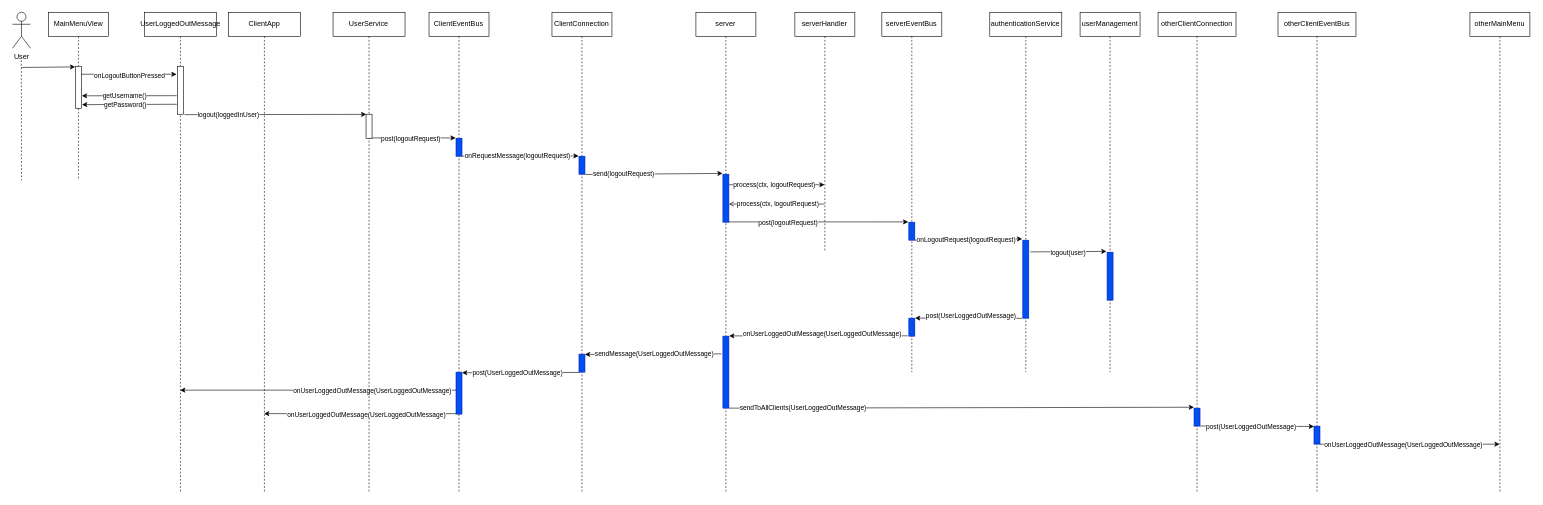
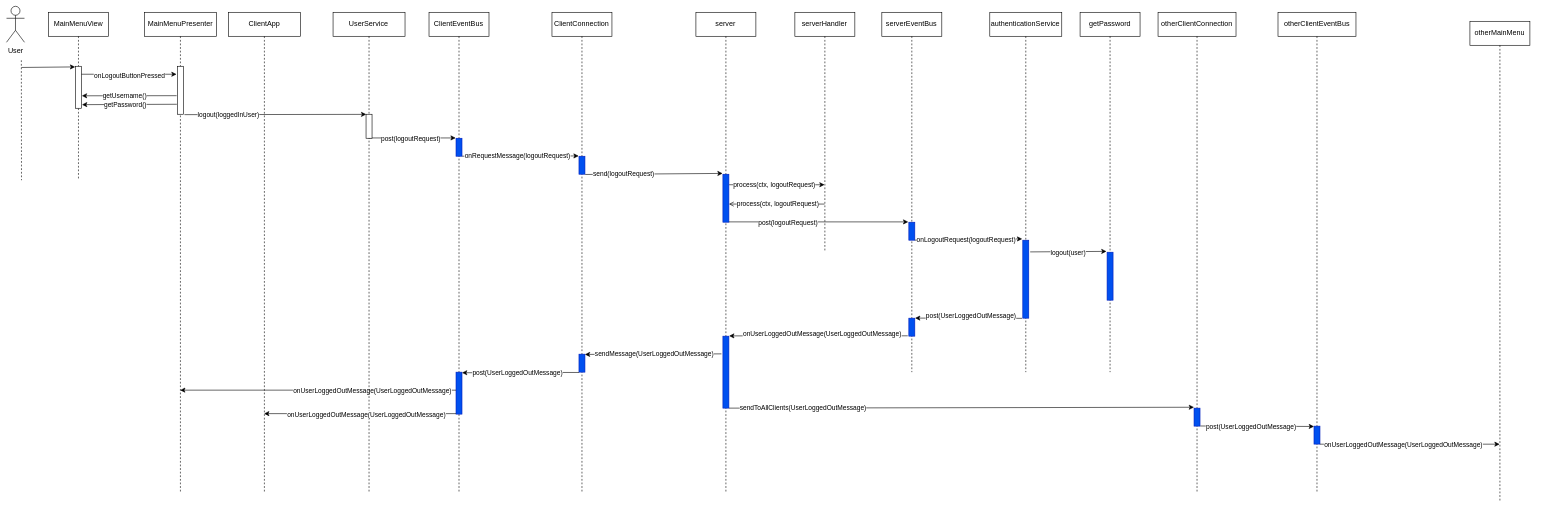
  <mxCell id="0" />
  <mxCell id="1" parent="0" />
- <mxCell id="2" value="UserLoggedOutMessage" style="shape=umlLifeline;perimeter=lifelinePerimeter;whiteSpace=wrap;html=1;container=1;collapsible=0;recursiveResize=0;outlineConnect=0;rounded=0;" parent="1" vertex="1"><mxGeometry x="240" y="20" width="120" height="800" as="geometry" /></mxCell>
+ <mxCell id="2" value="MainMenuPresenter" style="shape=umlLifeline;perimeter=lifelinePerimeter;whiteSpace=wrap;html=1;container=1;collapsible=0;recursiveResize=0;outlineConnect=0;rounded=0;" parent="1" vertex="1"><mxGeometry x="240" y="20" width="120" height="800" as="geometry" /></mxCell>
  <mxCell id="3" value="" style="html=1;points=[];perimeter=orthogonalPerimeter;rounded=0;" parent="2" vertex="1"><mxGeometry x="55" y="90" width="10" height="80" as="geometry" /></mxCell>
  <mxCell id="4" value="MainMenuView" style="shape=umlLifeline;perimeter=lifelinePerimeter;whiteSpace=wrap;html=1;container=1;collapsible=0;recursiveResize=0;outlineConnect=0;rounded=0;" parent="1" vertex="1"><mxGeometry x="80" y="20" width="100" height="280" as="geometry" /></mxCell>
  <mxCell id="5" value="" style="html=1;points=[];perimeter=orthogonalPerimeter;rounded=0;" parent="4" vertex="1"><mxGeometry x="45" y="90" width="10" height="70" as="geometry" /></mxCell>
  <mxCell id="6" value="ClientConnection" style="shape=umlLifeline;perimeter=lifelinePerimeter;whiteSpace=wrap;html=1;container=1;collapsible=0;recursiveResize=0;outlineConnect=0;rounded=0;" parent="1" vertex="1"><mxGeometry x="919.47" y="20" width="100" height="800" as="geometry" /></mxCell>
  <mxCell id="7" value="" style="html=1;points=[];perimeter=orthogonalPerimeter;fillColor=#0050ef;fontColor=#ffffff;strokeColor=#001DBC;rounded=0;" parent="6" vertex="1"><mxGeometry x="45" y="240" width="10" height="30" as="geometry" /></mxCell>
  <mxCell id="8" value="" style="html=1;points=[];perimeter=orthogonalPerimeter;fillColor=#0050ef;fontColor=#ffffff;strokeColor=#001DBC;rounded=0;" parent="6" vertex="1"><mxGeometry x="45" y="570" width="10" height="30" as="geometry" /></mxCell>
  <mxCell id="9" value="ClientEventBus" style="shape=umlLifeline;perimeter=lifelinePerimeter;whiteSpace=wrap;html=1;container=1;collapsible=0;recursiveResize=0;outlineConnect=0;rounded=0;" parent="1" vertex="1"><mxGeometry x="714.47" y="20" width="100" height="800" as="geometry" /></mxCell>
  <mxCell id="10" value="" style="html=1;points=[];perimeter=orthogonalPerimeter;fillColor=#0050ef;fontColor=#ffffff;strokeColor=#001DBC;rounded=0;" parent="9" vertex="1"><mxGeometry x="45" y="210" width="10" height="30" as="geometry" /></mxCell>
  <mxCell id="11" value="" style="html=1;points=[];perimeter=orthogonalPerimeter;fillColor=#0050ef;fontColor=#ffffff;strokeColor=#001DBC;rounded=0;" parent="9" vertex="1"><mxGeometry x="45" y="600" width="10" height="70" as="geometry" /></mxCell>
  <mxCell id="12" style="edgeStyle=none;html=1;endArrow=classic;endFill=1;exitX=0.03;exitY=1.018;exitDx=0;exitDy=0;exitPerimeter=0;rounded=0;" parent="9" source="8" edge="1"><mxGeometry relative="1" as="geometry"><mxPoint x="255" y="601" as="sourcePoint" /><mxPoint x="55" y="601" as="targetPoint" /><Array as="points"><mxPoint x="180.05" y="600.48" /></Array></mxGeometry></mxCell>
  <mxCell id="13" value="post(UserLoggedOutMessage)" style="edgeLabel;html=1;align=center;verticalAlign=middle;resizable=0;points=[];rounded=0;" parent="12" vertex="1" connectable="0"><mxGeometry x="-0.387" y="-2" relative="1" as="geometry"><mxPoint x="-43" y="2" as="offset" /></mxGeometry></mxCell>
  <mxCell id="14" style="edgeStyle=none;html=1;endArrow=classic;endFill=1;exitX=0.03;exitY=1.018;exitDx=0;exitDy=0;exitPerimeter=0;rounded=0;" parent="9" target="2" edge="1"><mxGeometry relative="1" as="geometry"><mxPoint x="45.0" y="630.06" as="sourcePoint" /><mxPoint x="-75" y="631" as="targetPoint" /><Array as="points"><mxPoint x="-25.25" y="630" /></Array></mxGeometry></mxCell>
  <mxCell id="15" value="onUserLoggedOutMessage(UserLoggedOutMessage)" style="edgeLabel;html=1;align=center;verticalAlign=middle;resizable=0;points=[];rounded=0;" parent="14" vertex="1" connectable="0"><mxGeometry x="-0.387" y="-2" relative="1" as="geometry"><mxPoint x="1" y="2" as="offset" /></mxGeometry></mxCell>
  <mxCell id="16" value="serverHandler" style="shape=umlLifeline;perimeter=lifelinePerimeter;whiteSpace=wrap;html=1;container=1;collapsible=0;recursiveResize=0;outlineConnect=0;rounded=0;" parent="1" vertex="1"><mxGeometry x="1324.47" y="20" width="100" height="400" as="geometry" /></mxCell>
  <mxCell id="17" style="edgeStyle=none;html=1;endArrow=open;endFill=0;rounded=0;" parent="16" source="16" edge="1"><mxGeometry relative="1" as="geometry"><mxPoint x="45" y="320" as="sourcePoint" /><mxPoint x="-109.996" y="319.76" as="targetPoint" /></mxGeometry></mxCell>
  <mxCell id="18" value="process(ctx, logoutRequest)" style="edgeLabel;html=1;align=center;verticalAlign=middle;resizable=0;points=[];rounded=0;" parent="17" vertex="1" connectable="0"><mxGeometry x="-0.387" y="-2" relative="1" as="geometry"><mxPoint x="-29" y="2" as="offset" /></mxGeometry></mxCell>
  <mxCell id="19" value="server" style="shape=umlLifeline;perimeter=lifelinePerimeter;whiteSpace=wrap;html=1;container=1;collapsible=0;recursiveResize=0;outlineConnect=0;rounded=0;" parent="1" vertex="1"><mxGeometry x="1159.47" y="20" width="100" height="800" as="geometry" /></mxCell>
  <mxCell id="20" value="" style="html=1;points=[];perimeter=orthogonalPerimeter;fillColor=#0050ef;fontColor=#ffffff;strokeColor=#001DBC;rounded=0;" parent="19" vertex="1"><mxGeometry x="45" y="270" width="10" height="80" as="geometry" /></mxCell>
  <mxCell id="21" value="" style="html=1;points=[];perimeter=orthogonalPerimeter;fillColor=#0050ef;fontColor=#ffffff;strokeColor=#001DBC;rounded=0;" parent="19" vertex="1"><mxGeometry x="45" y="540" width="10" height="120" as="geometry" /></mxCell>
  <mxCell id="22" value="&lt;span&gt;authenticationService&lt;/span&gt;" style="shape=umlLifeline;perimeter=lifelinePerimeter;whiteSpace=wrap;html=1;container=1;collapsible=0;recursiveResize=0;outlineConnect=0;rounded=0;" parent="1" vertex="1"><mxGeometry x="1649.47" y="20" width="120" height="600" as="geometry" /></mxCell>
  <mxCell id="23" value="" style="html=1;points=[];perimeter=orthogonalPerimeter;fillColor=#0050ef;fontColor=#ffffff;strokeColor=#001DBC;rounded=0;" parent="22" vertex="1"><mxGeometry x="55" y="380" width="10" height="130" as="geometry" /></mxCell>
  <mxCell id="24" value="serverEventBus" style="shape=umlLifeline;perimeter=lifelinePerimeter;whiteSpace=wrap;html=1;container=1;collapsible=0;recursiveResize=0;outlineConnect=0;rounded=0;" parent="1" vertex="1"><mxGeometry x="1469.47" y="20" width="100" height="600" as="geometry" /></mxCell>
  <mxCell id="25" value="" style="html=1;points=[];perimeter=orthogonalPerimeter;fillColor=#0050ef;fontColor=#ffffff;strokeColor=#001DBC;rounded=0;" parent="24" vertex="1"><mxGeometry x="45" y="350" width="10" height="30" as="geometry" /></mxCell>
  <mxCell id="26" value="" style="html=1;points=[];perimeter=orthogonalPerimeter;fillColor=#0050ef;fontColor=#ffffff;strokeColor=#001DBC;rounded=0;" parent="24" vertex="1"><mxGeometry x="45" y="510" width="10" height="30" as="geometry" /></mxCell>
  <mxCell id="27" value="" style="edgeStyle=none;html=1;dashed=1;endArrow=none;endFill=0;rounded=0;" parent="1" edge="1"><mxGeometry relative="1" as="geometry"><mxPoint x="34.76" y="100" as="sourcePoint" /><mxPoint x="35" y="300" as="targetPoint" /></mxGeometry></mxCell>
  <mxCell id="28" style="edgeStyle=none;html=1;endArrow=classic;endFill=1;entryX=-0.052;entryY=0.015;entryDx=0;entryDy=0;entryPerimeter=0;rounded=0;" parent="1" target="5" edge="1"><mxGeometry relative="1" as="geometry"><mxPoint x="35" y="112" as="sourcePoint" /></mxGeometry></mxCell>
- <mxCell id="29" value="User" style="shape=umlActor;verticalLabelPosition=bottom;verticalAlign=top;html=1;rounded=0;" parent="1" vertex="1"><mxGeometry x="20" y="20" width="30" height="60" as="geometry" /></mxCell>
+ <mxCell id="29" value="User" style="shape=umlActor;verticalLabelPosition=bottom;verticalAlign=top;html=1;rounded=0;" parent="1" vertex="1"><mxGeometry x="10" y="10" width="30" height="60" as="geometry" /></mxCell>
  <mxCell id="30" value="otherClientConnection" style="shape=umlLifeline;perimeter=lifelinePerimeter;whiteSpace=wrap;html=1;container=1;collapsible=0;recursiveResize=0;outlineConnect=0;rounded=0;" parent="1" vertex="1"><mxGeometry x="1930" y="20" width="130" height="800" as="geometry" /></mxCell>
  <mxCell id="31" value="" style="html=1;points=[];perimeter=orthogonalPerimeter;fillColor=#0050ef;fontColor=#ffffff;strokeColor=#001DBC;rounded=0;" parent="30" vertex="1"><mxGeometry x="60" y="660" width="10" height="30" as="geometry" /></mxCell>
  <mxCell id="32" value="otherClientEventBus" style="shape=umlLifeline;perimeter=lifelinePerimeter;whiteSpace=wrap;html=1;container=1;collapsible=0;recursiveResize=0;outlineConnect=0;rounded=0;" parent="1" vertex="1"><mxGeometry x="2130" y="20" width="130" height="800" as="geometry" /></mxCell>
  <mxCell id="33" value="" style="html=1;points=[];perimeter=orthogonalPerimeter;fillColor=#0050ef;fontColor=#ffffff;strokeColor=#001DBC;rounded=0;" parent="32" vertex="1"><mxGeometry x="60" y="690" width="10" height="30" as="geometry" /></mxCell>
- <mxCell id="34" value="otherMainMenu" style="shape=umlLifeline;perimeter=lifelinePerimeter;whiteSpace=wrap;html=1;container=1;collapsible=0;recursiveResize=0;outlineConnect=0;rounded=0;" parent="1" vertex="1"><mxGeometry x="2450" y="20" width="100" height="800" as="geometry" /></mxCell>
+ <mxCell id="34" value="otherMainMenu" style="shape=umlLifeline;perimeter=lifelinePerimeter;whiteSpace=wrap;html=1;container=1;collapsible=0;recursiveResize=0;outlineConnect=0;rounded=0;" parent="1" vertex="1"><mxGeometry x="2450" y="35" width="100" height="800" as="geometry" /></mxCell>
  <mxCell id="35" style="edgeStyle=none;html=1;endArrow=classic;endFill=1;entryX=-0.148;entryY=0.166;entryDx=0;entryDy=0;entryPerimeter=0;rounded=0;" parent="1" source="5" target="3" edge="1"><mxGeometry relative="1" as="geometry"><mxPoint x="130" y="130" as="sourcePoint" /><mxPoint x="290" y="130" as="targetPoint" /></mxGeometry></mxCell>
  <mxCell id="36" value="onLogoutButtonPressed" style="edgeLabel;html=1;align=center;verticalAlign=middle;resizable=0;points=[];rounded=0;" parent="35" vertex="1" connectable="0"><mxGeometry x="-0.387" y="-2" relative="1" as="geometry"><mxPoint x="30" as="offset" /></mxGeometry></mxCell>
  <mxCell id="37" style="edgeStyle=none;html=1;endArrow=classic;endFill=1;entryX=1.067;entryY=0.703;entryDx=0;entryDy=0;entryPerimeter=0;rounded=0;exitX=-0.133;exitY=0.613;exitDx=0;exitDy=0;exitPerimeter=0;" parent="1" source="3" target="5" edge="1"><mxGeometry relative="1" as="geometry"><mxPoint x="290" y="159" as="sourcePoint" /><mxPoint x="269.48" y="220" as="targetPoint" /></mxGeometry></mxCell>
  <mxCell id="38" value="getUsername()" style="edgeLabel;html=1;align=center;verticalAlign=middle;resizable=0;points=[];rounded=0;" parent="37" vertex="1" connectable="0"><mxGeometry x="0.105" relative="1" as="geometry"><mxPoint as="offset" /></mxGeometry></mxCell>
  <mxCell id="39" style="edgeStyle=none;html=1;endArrow=classic;endFill=1;entryX=1.09;entryY=0.914;entryDx=0;entryDy=0;entryPerimeter=0;rounded=0;exitX=-0.1;exitY=0.792;exitDx=0;exitDy=0;exitPerimeter=0;" parent="1" source="3" target="5" edge="1"><mxGeometry relative="1" as="geometry"><mxPoint x="300" y="174" as="sourcePoint" /><mxPoint x="140" y="200" as="targetPoint" /><Array as="points" /></mxGeometry></mxCell>
  <mxCell id="40" value="getPassword()" style="edgeLabel;html=1;align=center;verticalAlign=middle;resizable=0;points=[];rounded=0;" parent="39" vertex="1" connectable="0"><mxGeometry x="0.105" relative="1" as="geometry"><mxPoint as="offset" /></mxGeometry></mxCell>
  <mxCell id="41" style="edgeStyle=none;html=1;endArrow=classic;endFill=1;entryX=-0.052;entryY=-0.017;entryDx=0;entryDy=0;entryPerimeter=0;exitX=1.019;exitY=0.998;exitDx=0;exitDy=0;exitPerimeter=0;rounded=0;" parent="1" source="10" target="7" edge="1"><mxGeometry relative="1" as="geometry"><mxPoint x="769.47" y="260.03" as="sourcePoint" /><mxPoint x="509.47" y="260.51" as="targetPoint" /></mxGeometry></mxCell>
  <mxCell id="42" value="onRequestMessage(logoutRequest)" style="edgeLabel;html=1;align=center;verticalAlign=middle;resizable=0;points=[];rounded=0;" parent="41" vertex="1" connectable="0"><mxGeometry x="-0.387" y="-2" relative="1" as="geometry"><mxPoint x="32" y="-2" as="offset" /></mxGeometry></mxCell>
  <mxCell id="43" style="edgeStyle=none;html=1;endArrow=classic;endFill=1;entryX=-0.052;entryY=-0.017;entryDx=0;entryDy=0;entryPerimeter=0;exitX=1.043;exitY=1.014;exitDx=0;exitDy=0;exitPerimeter=0;rounded=0;" parent="1" source="7" target="20" edge="1"><mxGeometry relative="1" as="geometry"><mxPoint x="929.47" y="280.45" as="sourcePoint" /><mxPoint x="661.95" y="281.02" as="targetPoint" /></mxGeometry></mxCell>
  <mxCell id="44" value="send(logoutRequest)" style="edgeLabel;html=1;align=center;verticalAlign=middle;resizable=0;points=[];rounded=0;" parent="43" vertex="1" connectable="0"><mxGeometry x="-0.387" y="-2" relative="1" as="geometry"><mxPoint x="-6" y="-2" as="offset" /></mxGeometry></mxCell>
  <mxCell id="45" style="edgeStyle=none;html=1;endArrow=classic;endFill=1;exitX=1.043;exitY=0.219;exitDx=0;exitDy=0;exitPerimeter=0;rounded=0;" parent="1" source="20" target="16" edge="1"><mxGeometry relative="1" as="geometry"><mxPoint x="1219.47" y="320.93" as="sourcePoint" /><mxPoint x="1368.95" y="319.49" as="targetPoint" /></mxGeometry></mxCell>
  <mxCell id="46" value="process(ctx, logoutRequest)" style="edgeLabel;html=1;align=center;verticalAlign=middle;resizable=0;points=[];rounded=0;" parent="45" vertex="1" connectable="0"><mxGeometry x="-0.387" y="-2" relative="1" as="geometry"><mxPoint x="26" y="-2" as="offset" /></mxGeometry></mxCell>
  <mxCell id="47" style="edgeStyle=none;html=1;endArrow=classic;endFill=1;exitX=0.995;exitY=0.993;exitDx=0;exitDy=0;exitPerimeter=0;entryX=-0.1;entryY=-0.017;entryDx=0;entryDy=0;entryPerimeter=0;rounded=0;" parent="1" source="20" target="25" edge="1"><mxGeometry relative="1" as="geometry"><mxPoint x="1214.47" y="372.12" as="sourcePoint" /><mxPoint x="1499.47" y="369" as="targetPoint" /></mxGeometry></mxCell>
  <mxCell id="48" value="post(logoutRequest)" style="edgeLabel;html=1;align=center;verticalAlign=middle;resizable=0;points=[];rounded=0;" parent="47" vertex="1" connectable="0"><mxGeometry x="-0.387" y="-2" relative="1" as="geometry"><mxPoint x="6" y="-1" as="offset" /></mxGeometry></mxCell>
  <mxCell id="49" style="edgeStyle=none;html=1;endArrow=classic;endFill=1;exitX=0.995;exitY=0.998;exitDx=0;exitDy=0;exitPerimeter=0;entryX=-0.1;entryY=-0.017;entryDx=0;entryDy=0;entryPerimeter=0;rounded=0;" parent="1" source="25" target="23" edge="1"><mxGeometry relative="1" as="geometry"><mxPoint x="1319.47" y="450" as="sourcePoint" /><mxPoint x="1604.52" y="449.56" as="targetPoint" /></mxGeometry></mxCell>
  <mxCell id="50" value="onLogoutRequest(logoutRequest)" style="edgeLabel;html=1;align=center;verticalAlign=middle;resizable=0;points=[];rounded=0;" parent="49" vertex="1" connectable="0"><mxGeometry x="-0.387" y="-2" relative="1" as="geometry"><mxPoint x="30" y="-2" as="offset" /></mxGeometry></mxCell>
- <mxCell id="51" value="userManagement" style="shape=umlLifeline;perimeter=lifelinePerimeter;whiteSpace=wrap;html=1;container=1;collapsible=0;recursiveResize=0;outlineConnect=0;rounded=0;" parent="1" vertex="1"><mxGeometry x="1800" y="20" width="100" height="600" as="geometry" /></mxCell>
+ <mxCell id="51" value="getPassword" style="shape=umlLifeline;perimeter=lifelinePerimeter;whiteSpace=wrap;html=1;container=1;collapsible=0;recursiveResize=0;outlineConnect=0;rounded=0;" parent="1" vertex="1"><mxGeometry x="1800" y="20" width="100" height="600" as="geometry" /></mxCell>
  <mxCell id="52" value="" style="html=1;points=[];perimeter=orthogonalPerimeter;fillColor=#0050ef;fontColor=#ffffff;strokeColor=#001DBC;rounded=0;" parent="51" vertex="1"><mxGeometry x="45" y="400" width="10" height="80" as="geometry" /></mxCell>
  <mxCell id="53" style="edgeStyle=none;html=1;endArrow=classic;endFill=1;entryX=-0.1;entryY=-0.017;entryDx=0;entryDy=0;entryPerimeter=0;exitX=1.233;exitY=0.15;exitDx=0;exitDy=0;exitPerimeter=0;rounded=0;" parent="1" source="23" target="52" edge="1"><mxGeometry relative="1" as="geometry"><mxPoint x="1699.47" y="419" as="sourcePoint" /><mxPoint x="1799.57" y="470.92" as="targetPoint" /></mxGeometry></mxCell>
  <mxCell id="54" value="logout(user)" style="edgeLabel;html=1;align=center;verticalAlign=middle;resizable=0;points=[];rounded=0;" parent="53" vertex="1" connectable="0"><mxGeometry x="-0.387" y="-2" relative="1" as="geometry"><mxPoint x="24" y="-1" as="offset" /></mxGeometry></mxCell>
  <mxCell id="55" style="edgeStyle=none;html=1;endArrow=classic;endFill=1;entryX=1.042;entryY=-0.004;entryDx=0;entryDy=0;entryPerimeter=0;exitX=-0.112;exitY=1.002;exitDx=0;exitDy=0;exitPerimeter=0;rounded=0;" parent="1" source="23" target="26" edge="1"><mxGeometry relative="1" as="geometry"><mxPoint x="1652.73" y="520.42" as="sourcePoint" /><mxPoint x="1494.47" y="520" as="targetPoint" /></mxGeometry></mxCell>
  <mxCell id="56" value="post(UserLoggedOutMessage)" style="edgeLabel;html=1;align=center;verticalAlign=middle;resizable=0;points=[];rounded=0;" parent="55" vertex="1" connectable="0"><mxGeometry x="-0.387" y="-2" relative="1" as="geometry"><mxPoint x="-31" y="-2" as="offset" /></mxGeometry></mxCell>
  <mxCell id="57" style="edgeStyle=none;html=1;endArrow=classic;endFill=1;entryX=1.042;entryY=-0.004;entryDx=0;entryDy=0;entryPerimeter=0;exitX=-0.18;exitY=0.98;exitDx=0;exitDy=0;exitPerimeter=0;rounded=0;" parent="1" source="26" target="21" edge="1"><mxGeometry relative="1" as="geometry"><mxPoint x="1403.35" y="560.26" as="sourcePoint" /><mxPoint x="1204.47" y="550" as="targetPoint" /></mxGeometry></mxCell>
  <mxCell id="58" value="onUserLoggedOutMessage(UserLoggedOutMessage)" style="edgeLabel;html=1;align=center;verticalAlign=middle;resizable=0;points=[];rounded=0;" parent="57" vertex="1" connectable="0"><mxGeometry x="-0.387" y="-2" relative="1" as="geometry"><mxPoint x="-52" y="-2" as="offset" /></mxGeometry></mxCell>
  <mxCell id="59" style="edgeStyle=none;html=1;endArrow=classic;endFill=1;entryX=0.995;entryY=0.014;entryDx=0;entryDy=0;entryPerimeter=0;exitX=-0.243;exitY=0.246;exitDx=0;exitDy=0;exitPerimeter=0;rounded=0;" parent="1" source="21" target="8" edge="1"><mxGeometry relative="1" as="geometry"><mxPoint x="1094.47" y="580" as="sourcePoint" /><mxPoint x="934.974" y="580" as="targetPoint" /><Array as="points" /></mxGeometry></mxCell>
  <mxCell id="60" value="sendMessage(UserLoggedOutMessage)" style="edgeLabel;html=1;align=center;verticalAlign=middle;resizable=0;points=[];rounded=0;" parent="59" vertex="1" connectable="0"><mxGeometry x="-0.387" y="-2" relative="1" as="geometry"><mxPoint x="-43" y="2" as="offset" /></mxGeometry></mxCell>
  <mxCell id="61" style="edgeStyle=none;html=1;endArrow=classic;endFill=1;entryX=-0.052;entryY=-0.017;entryDx=0;entryDy=0;entryPerimeter=0;rounded=0;" parent="1" source="69" target="10" edge="1"><mxGeometry relative="1" as="geometry"><mxPoint x="634.18" y="229.52" as="sourcePoint" /><mxPoint x="749.18" y="240" as="targetPoint" /></mxGeometry></mxCell>
  <mxCell id="62" value="post(logoutRequest)" style="edgeLabel;html=1;align=center;verticalAlign=middle;resizable=0;points=[];rounded=0;" parent="61" vertex="1" connectable="0"><mxGeometry x="-0.387" y="-2" relative="1" as="geometry"><mxPoint x="26" y="-1" as="offset" /></mxGeometry></mxCell>
  <mxCell id="63" style="edgeStyle=none;html=1;endArrow=classic;endFill=1;exitX=1.019;exitY=1;exitDx=0;exitDy=0;exitPerimeter=0;entryX=-0.005;entryY=-0.049;entryDx=0;entryDy=0;entryPerimeter=0;rounded=0;" parent="1" source="21" target="31" edge="1"><mxGeometry relative="1" as="geometry"><mxPoint x="1234.47" y="700" as="sourcePoint" /><mxPoint x="1533.52" y="700.05" as="targetPoint" /></mxGeometry></mxCell>
  <mxCell id="64" value="sendToAllClients(UserLoggedOutMessage)" style="edgeLabel;html=1;align=center;verticalAlign=middle;resizable=0;points=[];rounded=0;" parent="63" vertex="1" connectable="0"><mxGeometry x="-0.387" y="-2" relative="1" as="geometry"><mxPoint x="-115" y="-2" as="offset" /></mxGeometry></mxCell>
  <mxCell id="65" style="edgeStyle=none;html=1;endArrow=classic;endFill=1;entryX=0;entryY=0.019;entryDx=0;entryDy=0;entryPerimeter=0;exitX=1.053;exitY=0.992;exitDx=0;exitDy=0;exitPerimeter=0;rounded=0;" parent="1" source="31" target="33" edge="1"><mxGeometry relative="1" as="geometry"><mxPoint x="2245" y="709.43" as="sourcePoint" /><mxPoint x="2389.5" y="709.43" as="targetPoint" /></mxGeometry></mxCell>
  <mxCell id="66" value="post(UserLoggedOutMessage)" style="edgeLabel;html=1;align=center;verticalAlign=middle;resizable=0;points=[];rounded=0;" parent="65" vertex="1" connectable="0"><mxGeometry x="-0.387" y="-2" relative="1" as="geometry"><mxPoint x="26" y="-2" as="offset" /></mxGeometry></mxCell>
  <mxCell id="67" style="edgeStyle=none;html=1;endArrow=classic;endFill=1;exitX=0.977;exitY=1.003;exitDx=0;exitDy=0;exitPerimeter=0;rounded=0;" parent="1" source="33" target="34" edge="1"><mxGeometry relative="1" as="geometry"><mxPoint x="2380" y="740" as="sourcePoint" /><mxPoint x="2634.95" y="740.33" as="targetPoint" /></mxGeometry></mxCell>
  <mxCell id="68" value="onUserLoggedOutMessage(UserLoggedOutMessage)" style="edgeLabel;html=1;align=center;verticalAlign=middle;resizable=0;points=[];rounded=0;" parent="67" vertex="1" connectable="0"><mxGeometry x="-0.387" y="-2" relative="1" as="geometry"><mxPoint x="47" y="-2" as="offset" /></mxGeometry></mxCell>
  <mxCell id="69" value="UserService" style="shape=umlLifeline;perimeter=lifelinePerimeter;whiteSpace=wrap;html=1;container=1;collapsible=0;recursiveResize=0;outlineConnect=0;rounded=0;" parent="1" vertex="1"><mxGeometry x="554.47" y="20" width="120" height="800" as="geometry" /></mxCell>
  <mxCell id="70" value="" style="html=1;points=[];perimeter=orthogonalPerimeter;rounded=0;" parent="69" vertex="1"><mxGeometry x="55" y="170" width="10" height="40" as="geometry" /></mxCell>
  <mxCell id="71" style="edgeStyle=none;html=1;endArrow=classic;endFill=1;entryX=0.029;entryY=0.005;entryDx=0;entryDy=0;entryPerimeter=0;rounded=0;exitX=1.167;exitY=1.008;exitDx=0;exitDy=0;exitPerimeter=0;" parent="1" source="3" target="70" edge="1"><mxGeometry relative="1" as="geometry"><mxPoint x="304.999" y="230" as="sourcePoint" /><mxPoint x="449.55" y="230" as="targetPoint" /></mxGeometry></mxCell>
  <mxCell id="72" value="logout(loggedInUser)" style="edgeLabel;html=1;align=center;verticalAlign=middle;resizable=0;points=[];rounded=0;" parent="71" vertex="1" connectable="0"><mxGeometry x="-0.387" y="-2" relative="1" as="geometry"><mxPoint x="-20" y="-2" as="offset" /></mxGeometry></mxCell>
  <mxCell id="73" value="ClientApp" style="shape=umlLifeline;perimeter=lifelinePerimeter;whiteSpace=wrap;html=1;container=1;collapsible=0;recursiveResize=0;outlineConnect=0;rounded=0;" parent="1" vertex="1"><mxGeometry x="380" y="20" width="120" height="800" as="geometry" /></mxCell>
  <mxCell id="74" style="edgeStyle=none;html=1;endArrow=classic;endFill=1;rounded=0;" parent="1" source="11" target="73" edge="1"><mxGeometry relative="1" as="geometry"><mxPoint x="759.47" y="689.23" as="sourcePoint" /><mxPoint x="455.6" y="689.65" as="targetPoint" /><Array as="points"><mxPoint x="689.22" y="689.17" /></Array></mxGeometry></mxCell>
  <mxCell id="75" value="onUserLoggedOutMessage(UserLoggedOutMessage)" style="edgeLabel;html=1;align=center;verticalAlign=middle;resizable=0;points=[];rounded=0;" parent="74" vertex="1" connectable="0"><mxGeometry x="-0.387" y="-2" relative="1" as="geometry"><mxPoint x="-52" y="3" as="offset" /></mxGeometry></mxCell>
